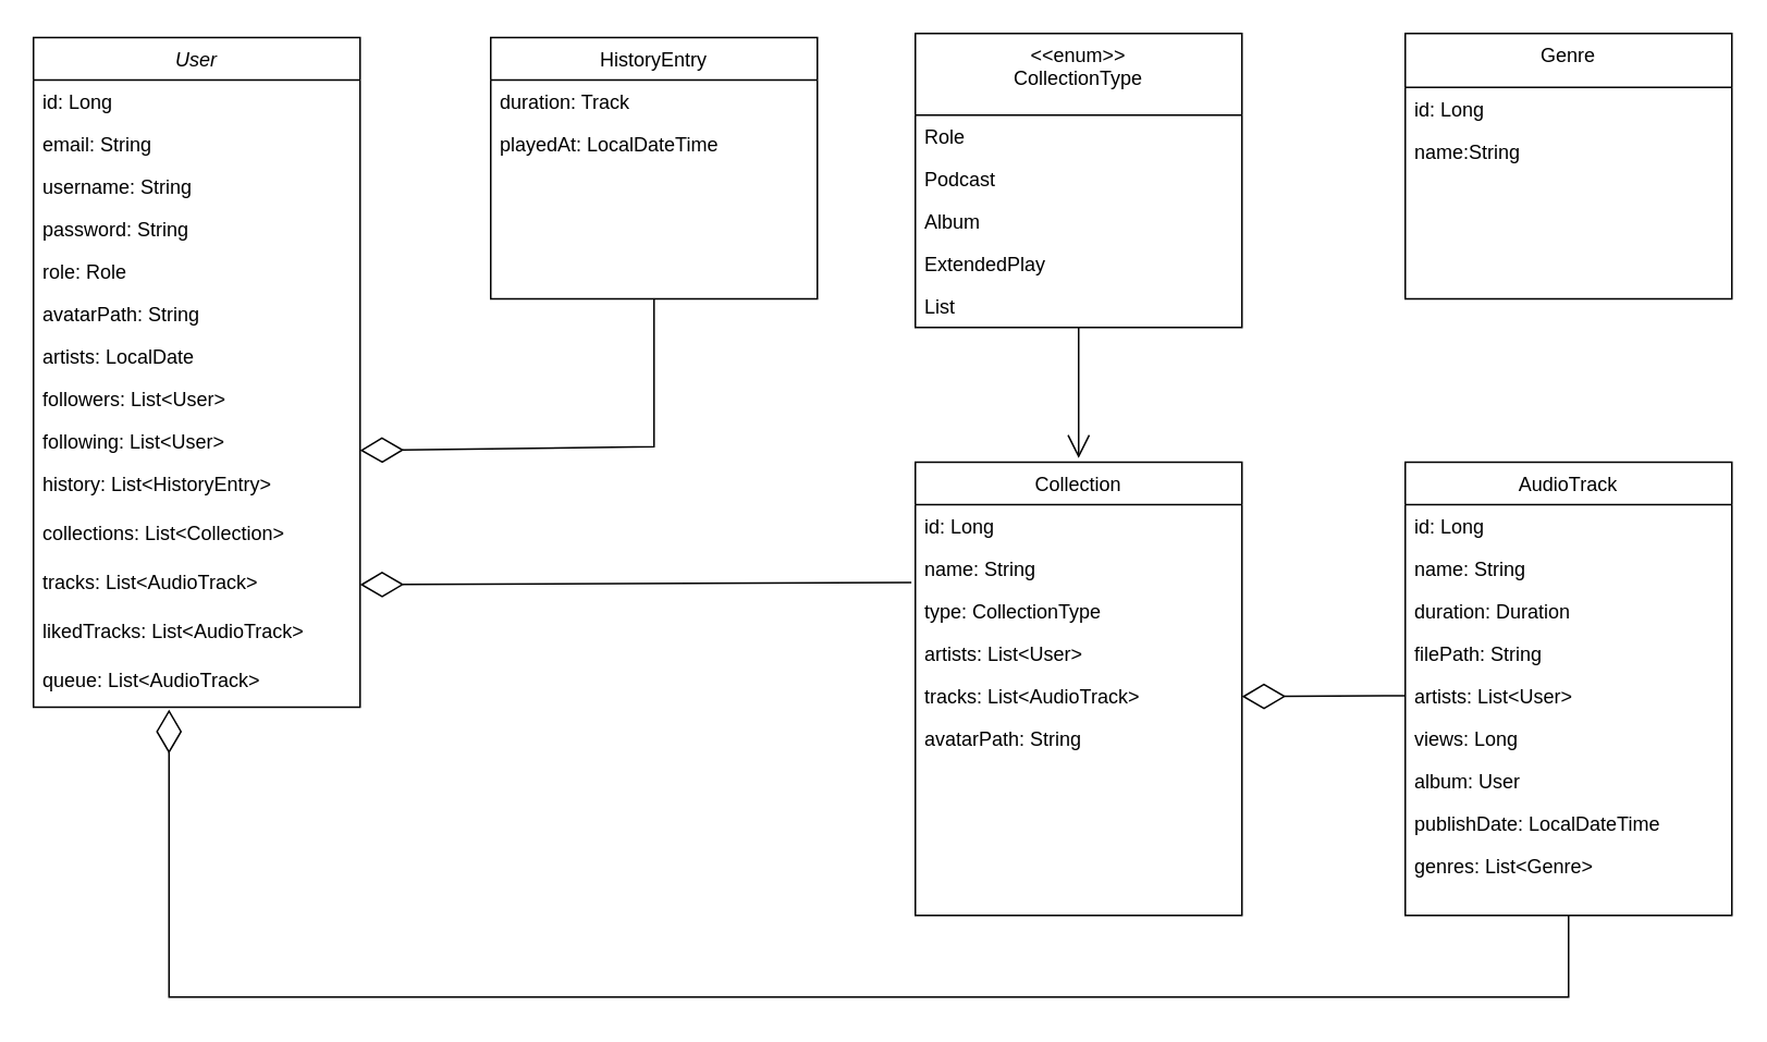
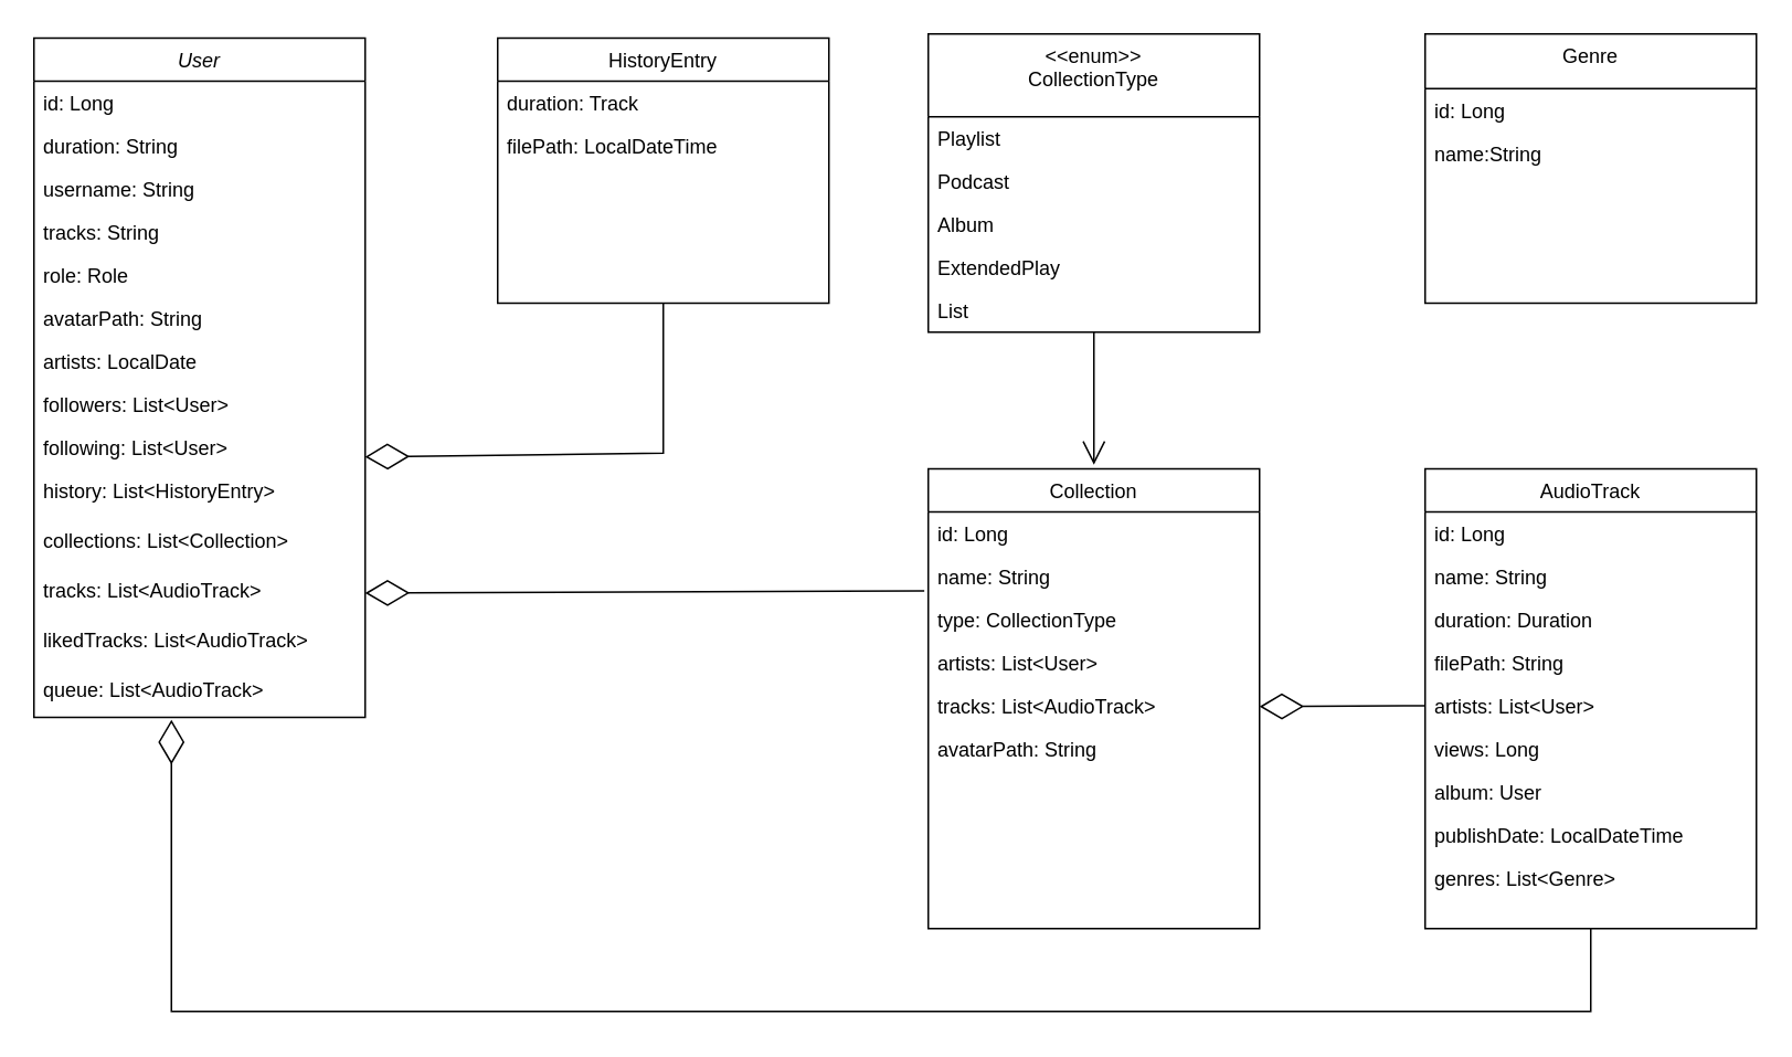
  <mxCell id="0" />
  <mxCell id="1" parent="0" />
  <mxCell id="2" value="User" style="swimlane;fontStyle=2;align=center;verticalAlign=top;childLayout=stackLayout;horizontal=1;startSize=26;horizontalStack=0;resizeParent=1;resizeLast=0;collapsible=1;marginBottom=0;rounded=0;shadow=0;strokeWidth=1;" parent="1" vertex="1"><mxGeometry x="20" y="22.5" width="200" height="410" as="geometry"><mxRectangle x="230" y="140" width="160" height="26" as="alternateBounds" /></mxGeometry></mxCell>
  <mxCell id="3" value="id: Long" style="text;align=left;verticalAlign=top;spacingLeft=4;spacingRight=4;overflow=hidden;rotatable=0;points=[[0,0.5],[1,0.5]];portConstraint=eastwest;" parent="2" vertex="1"><mxGeometry y="26" width="200" height="26" as="geometry" /></mxCell>
- <mxCell id="4" value="email: String" style="text;align=left;verticalAlign=top;spacingLeft=4;spacingRight=4;overflow=hidden;rotatable=0;points=[[0,0.5],[1,0.5]];portConstraint=eastwest;rounded=0;shadow=0;html=0;" parent="2" vertex="1"><mxGeometry y="52" width="200" height="26" as="geometry" /></mxCell>
+ <mxCell id="4" value="duration: String" style="text;align=left;verticalAlign=top;spacingLeft=4;spacingRight=4;overflow=hidden;rotatable=0;points=[[0,0.5],[1,0.5]];portConstraint=eastwest;rounded=0;shadow=0;html=0;" parent="2" vertex="1"><mxGeometry y="52" width="200" height="26" as="geometry" /></mxCell>
  <mxCell id="5" value="username: String" style="text;align=left;verticalAlign=top;spacingLeft=4;spacingRight=4;overflow=hidden;rotatable=0;points=[[0,0.5],[1,0.5]];portConstraint=eastwest;rounded=0;shadow=0;html=0;" parent="2" vertex="1"><mxGeometry y="78" width="200" height="26" as="geometry" /></mxCell>
- <mxCell id="6" value="password: String" style="text;align=left;verticalAlign=top;spacingLeft=4;spacingRight=4;overflow=hidden;rotatable=0;points=[[0,0.5],[1,0.5]];portConstraint=eastwest;rounded=0;shadow=0;html=0;" parent="2" vertex="1"><mxGeometry y="104" width="200" height="26" as="geometry" /></mxCell>
+ <mxCell id="6" value="tracks: String" style="text;align=left;verticalAlign=top;spacingLeft=4;spacingRight=4;overflow=hidden;rotatable=0;points=[[0,0.5],[1,0.5]];portConstraint=eastwest;rounded=0;shadow=0;html=0;" parent="2" vertex="1"><mxGeometry y="104" width="200" height="26" as="geometry" /></mxCell>
  <mxCell id="7" value="role: Role" style="text;align=left;verticalAlign=top;spacingLeft=4;spacingRight=4;overflow=hidden;rotatable=0;points=[[0,0.5],[1,0.5]];portConstraint=eastwest;rounded=0;shadow=0;html=0;" parent="2" vertex="1"><mxGeometry y="130" width="200" height="26" as="geometry" /></mxCell>
  <mxCell id="8" value="avatarPath: String" style="text;align=left;verticalAlign=top;spacingLeft=4;spacingRight=4;overflow=hidden;rotatable=0;points=[[0,0.5],[1,0.5]];portConstraint=eastwest;rounded=0;shadow=0;html=0;" parent="2" vertex="1"><mxGeometry y="156" width="200" height="26" as="geometry" /></mxCell>
  <mxCell id="9" value="artists: LocalDate" style="text;align=left;verticalAlign=top;spacingLeft=4;spacingRight=4;overflow=hidden;rotatable=0;points=[[0,0.5],[1,0.5]];portConstraint=eastwest;rounded=0;shadow=0;html=0;" parent="2" vertex="1"><mxGeometry y="182" width="200" height="26" as="geometry" /></mxCell>
  <mxCell id="10" value="followers: List&lt;User&gt;" style="text;align=left;verticalAlign=top;spacingLeft=4;spacingRight=4;overflow=hidden;rotatable=0;points=[[0,0.5],[1,0.5]];portConstraint=eastwest;rounded=0;shadow=0;html=0;" parent="2" vertex="1"><mxGeometry y="208" width="200" height="26" as="geometry" /></mxCell>
  <mxCell id="11" value="following: List&lt;User&gt;" style="text;align=left;verticalAlign=top;spacingLeft=4;spacingRight=4;overflow=hidden;rotatable=0;points=[[0,0.5],[1,0.5]];portConstraint=eastwest;rounded=0;shadow=0;html=0;" parent="2" vertex="1"><mxGeometry y="234" width="200" height="26" as="geometry" /></mxCell>
  <mxCell id="12" value="history: List&lt;HistoryEntry&gt;" style="text;align=left;verticalAlign=top;spacingLeft=4;spacingRight=4;overflow=hidden;rotatable=0;points=[[0,0.5],[1,0.5]];portConstraint=eastwest;rounded=0;shadow=0;html=0;" parent="2" vertex="1"><mxGeometry y="260" width="200" height="30" as="geometry" /></mxCell>
  <mxCell id="13" value="collections: List&lt;Collection&gt;" style="text;align=left;verticalAlign=top;spacingLeft=4;spacingRight=4;overflow=hidden;rotatable=0;points=[[0,0.5],[1,0.5]];portConstraint=eastwest;rounded=0;shadow=0;html=0;" parent="2" vertex="1"><mxGeometry y="290" width="200" height="30" as="geometry" /></mxCell>
  <mxCell id="14" value="tracks: List&lt;AudioTrack&gt;" style="text;align=left;verticalAlign=top;spacingLeft=4;spacingRight=4;overflow=hidden;rotatable=0;points=[[0,0.5],[1,0.5]];portConstraint=eastwest;rounded=0;shadow=0;html=0;" parent="2" vertex="1"><mxGeometry y="320" width="200" height="30" as="geometry" /></mxCell>
  <mxCell id="15" value="likedTracks: List&lt;AudioTrack&gt;" style="text;align=left;verticalAlign=top;spacingLeft=4;spacingRight=4;overflow=hidden;rotatable=0;points=[[0,0.5],[1,0.5]];portConstraint=eastwest;rounded=0;shadow=0;html=0;" parent="2" vertex="1"><mxGeometry y="350" width="200" height="30" as="geometry" /></mxCell>
  <mxCell id="16" value="queue: List&lt;AudioTrack&gt;" style="text;align=left;verticalAlign=top;spacingLeft=4;spacingRight=4;overflow=hidden;rotatable=0;points=[[0,0.5],[1,0.5]];portConstraint=eastwest;rounded=0;shadow=0;html=0;" vertex="1" parent="2"><mxGeometry y="380" width="200" height="30" as="geometry" /></mxCell>
  <mxCell id="17" value="Collection" style="swimlane;fontStyle=0;align=center;verticalAlign=top;childLayout=stackLayout;horizontal=1;startSize=26;horizontalStack=0;resizeParent=1;resizeLast=0;collapsible=1;marginBottom=0;rounded=0;shadow=0;strokeWidth=1;" parent="1" vertex="1"><mxGeometry x="560" y="282.5" width="200" height="277.5" as="geometry"><mxRectangle x="340" y="380" width="170" height="26" as="alternateBounds" /></mxGeometry></mxCell>
  <mxCell id="18" value="id: Long" style="text;align=left;verticalAlign=top;spacingLeft=4;spacingRight=4;overflow=hidden;rotatable=0;points=[[0,0.5],[1,0.5]];portConstraint=eastwest;" parent="17" vertex="1"><mxGeometry y="26" width="200" height="26" as="geometry" /></mxCell>
  <mxCell id="19" value="name: String" style="text;align=left;verticalAlign=top;spacingLeft=4;spacingRight=4;overflow=hidden;rotatable=0;points=[[0,0.5],[1,0.5]];portConstraint=eastwest;" parent="17" vertex="1"><mxGeometry y="52" width="200" height="26" as="geometry" /></mxCell>
  <mxCell id="20" value="type: CollectionType" style="text;align=left;verticalAlign=top;spacingLeft=4;spacingRight=4;overflow=hidden;rotatable=0;points=[[0,0.5],[1,0.5]];portConstraint=eastwest;" parent="17" vertex="1"><mxGeometry y="78" width="200" height="26" as="geometry" /></mxCell>
  <mxCell id="21" value="artists: List&lt;User&gt;" style="text;align=left;verticalAlign=top;spacingLeft=4;spacingRight=4;overflow=hidden;rotatable=0;points=[[0,0.5],[1,0.5]];portConstraint=eastwest;" parent="17" vertex="1"><mxGeometry y="104" width="200" height="26" as="geometry" /></mxCell>
  <mxCell id="22" value="tracks: List&lt;AudioTrack&gt;" style="text;align=left;verticalAlign=top;spacingLeft=4;spacingRight=4;overflow=hidden;rotatable=0;points=[[0,0.5],[1,0.5]];portConstraint=eastwest;" parent="17" vertex="1"><mxGeometry y="130" width="200" height="26" as="geometry" /></mxCell>
  <mxCell id="23" value="avatarPath: String" style="text;align=left;verticalAlign=top;spacingLeft=4;spacingRight=4;overflow=hidden;rotatable=0;points=[[0,0.5],[1,0.5]];portConstraint=eastwest;" parent="17" vertex="1"><mxGeometry y="156" width="200" height="26" as="geometry" /></mxCell>
  <mxCell id="24" value="AudioTrack" style="swimlane;fontStyle=0;align=center;verticalAlign=top;childLayout=stackLayout;horizontal=1;startSize=26;horizontalStack=0;resizeParent=1;resizeLast=0;collapsible=1;marginBottom=0;rounded=0;shadow=0;strokeWidth=1;flipH=0;flipV=0;" parent="1" vertex="1"><mxGeometry x="860" y="282.5" width="200" height="277.5" as="geometry"><mxRectangle x="340" y="380" width="170" height="26" as="alternateBounds" /></mxGeometry></mxCell>
  <mxCell id="25" value="id: Long" style="text;align=left;verticalAlign=top;spacingLeft=4;spacingRight=4;overflow=hidden;rotatable=0;points=[[0,0.5],[1,0.5]];portConstraint=eastwest;" parent="24" vertex="1"><mxGeometry y="26" width="200" height="26" as="geometry" /></mxCell>
  <mxCell id="26" value="name: String" style="text;align=left;verticalAlign=top;spacingLeft=4;spacingRight=4;overflow=hidden;rotatable=0;points=[[0,0.5],[1,0.5]];portConstraint=eastwest;" parent="24" vertex="1"><mxGeometry y="52" width="200" height="26" as="geometry" /></mxCell>
  <mxCell id="27" value="duration: Duration" style="text;align=left;verticalAlign=top;spacingLeft=4;spacingRight=4;overflow=hidden;rotatable=0;points=[[0,0.5],[1,0.5]];portConstraint=eastwest;" parent="24" vertex="1"><mxGeometry y="78" width="200" height="26" as="geometry" /></mxCell>
  <mxCell id="28" value="filePath: String" style="text;align=left;verticalAlign=top;spacingLeft=4;spacingRight=4;overflow=hidden;rotatable=0;points=[[0,0.5],[1,0.5]];portConstraint=eastwest;" parent="24" vertex="1"><mxGeometry y="104" width="200" height="26" as="geometry" /></mxCell>
  <mxCell id="29" value="artists: List&lt;User&gt;" style="text;align=left;verticalAlign=top;spacingLeft=4;spacingRight=4;overflow=hidden;rotatable=0;points=[[0,0.5],[1,0.5]];portConstraint=eastwest;" parent="24" vertex="1"><mxGeometry y="130" width="200" height="26" as="geometry" /></mxCell>
  <mxCell id="30" value="views: Long" style="text;align=left;verticalAlign=top;spacingLeft=4;spacingRight=4;overflow=hidden;rotatable=0;points=[[0,0.5],[1,0.5]];portConstraint=eastwest;" parent="24" vertex="1"><mxGeometry y="156" width="200" height="26" as="geometry" /></mxCell>
  <mxCell id="31" value="album: User" style="text;align=left;verticalAlign=top;spacingLeft=4;spacingRight=4;overflow=hidden;rotatable=0;points=[[0,0.5],[1,0.5]];portConstraint=eastwest;" parent="24" vertex="1"><mxGeometry y="182" width="200" height="26" as="geometry" /></mxCell>
  <mxCell id="32" value="publishDate: LocalDateTime" style="text;align=left;verticalAlign=top;spacingLeft=4;spacingRight=4;overflow=hidden;rotatable=0;points=[[0,0.5],[1,0.5]];portConstraint=eastwest;" parent="24" vertex="1"><mxGeometry y="208" width="200" height="26" as="geometry" /></mxCell>
  <mxCell id="33" value="genres: List&lt;Genre&gt;" style="text;align=left;verticalAlign=top;spacingLeft=4;spacingRight=4;overflow=hidden;rotatable=0;points=[[0,0.5],[1,0.5]];portConstraint=eastwest;" parent="24" vertex="1"><mxGeometry y="234" width="200" height="26" as="geometry" /></mxCell>
  <mxCell id="34" value="HistoryEntry" style="swimlane;fontStyle=0;align=center;verticalAlign=top;childLayout=stackLayout;horizontal=1;startSize=26;horizontalStack=0;resizeParent=1;resizeLast=0;collapsible=1;marginBottom=0;rounded=0;shadow=0;strokeWidth=1;" parent="1" vertex="1"><mxGeometry x="300" y="22.5" width="200" height="160" as="geometry"><mxRectangle x="340" y="380" width="170" height="26" as="alternateBounds" /></mxGeometry></mxCell>
  <mxCell id="35" value="duration: Track" style="text;align=left;verticalAlign=top;spacingLeft=4;spacingRight=4;overflow=hidden;rotatable=0;points=[[0,0.5],[1,0.5]];portConstraint=eastwest;" parent="34" vertex="1"><mxGeometry y="26" width="200" height="26" as="geometry" /></mxCell>
- <mxCell id="36" value="playedAt: LocalDateTime" style="text;align=left;verticalAlign=top;spacingLeft=4;spacingRight=4;overflow=hidden;rotatable=0;points=[[0,0.5],[1,0.5]];portConstraint=eastwest;" parent="34" vertex="1"><mxGeometry y="52" width="200" height="26" as="geometry" /></mxCell>
+ <mxCell id="36" value="filePath: LocalDateTime" style="text;align=left;verticalAlign=top;spacingLeft=4;spacingRight=4;overflow=hidden;rotatable=0;points=[[0,0.5],[1,0.5]];portConstraint=eastwest;" parent="34" vertex="1"><mxGeometry y="52" width="200" height="26" as="geometry" /></mxCell>
  <mxCell id="37" value="&lt;&lt;enum&gt;&gt;&#10;CollectionType" style="swimlane;fontStyle=0;align=center;verticalAlign=top;childLayout=stackLayout;horizontal=1;startSize=50;horizontalStack=0;resizeParent=1;resizeLast=0;collapsible=1;marginBottom=0;rounded=0;shadow=0;strokeWidth=1;" parent="1" vertex="1"><mxGeometry x="560" y="20" width="200" height="180" as="geometry"><mxRectangle x="360" y="410" width="170" height="26" as="alternateBounds" /></mxGeometry></mxCell>
- <mxCell id="38" value="Role" style="text;align=left;verticalAlign=top;spacingLeft=4;spacingRight=4;overflow=hidden;rotatable=0;points=[[0,0.5],[1,0.5]];portConstraint=eastwest;" parent="37" vertex="1"><mxGeometry y="50" width="200" height="26" as="geometry" /></mxCell>
+ <mxCell id="38" value="Playlist" style="text;align=left;verticalAlign=top;spacingLeft=4;spacingRight=4;overflow=hidden;rotatable=0;points=[[0,0.5],[1,0.5]];portConstraint=eastwest;" parent="37" vertex="1"><mxGeometry y="50" width="200" height="26" as="geometry" /></mxCell>
  <mxCell id="39" value="Podcast" style="text;align=left;verticalAlign=top;spacingLeft=4;spacingRight=4;overflow=hidden;rotatable=0;points=[[0,0.5],[1,0.5]];portConstraint=eastwest;" parent="37" vertex="1"><mxGeometry y="76" width="200" height="26" as="geometry" /></mxCell>
  <mxCell id="40" value="Album" style="text;align=left;verticalAlign=top;spacingLeft=4;spacingRight=4;overflow=hidden;rotatable=0;points=[[0,0.5],[1,0.5]];portConstraint=eastwest;" parent="37" vertex="1"><mxGeometry y="102" width="200" height="26" as="geometry" /></mxCell>
  <mxCell id="41" value="ExtendedPlay" style="text;align=left;verticalAlign=top;spacingLeft=4;spacingRight=4;overflow=hidden;rotatable=0;points=[[0,0.5],[1,0.5]];portConstraint=eastwest;" parent="37" vertex="1"><mxGeometry y="128" width="200" height="26" as="geometry" /></mxCell>
  <mxCell id="42" value="List" style="text;align=left;verticalAlign=top;spacingLeft=4;spacingRight=4;overflow=hidden;rotatable=0;points=[[0,0.5],[1,0.5]];portConstraint=eastwest;" parent="37" vertex="1"><mxGeometry y="154" width="200" height="26" as="geometry" /></mxCell>
  <mxCell id="43" value="Genre" style="swimlane;fontStyle=0;align=center;verticalAlign=top;childLayout=stackLayout;horizontal=1;startSize=33;horizontalStack=0;resizeParent=1;resizeLast=0;collapsible=1;marginBottom=0;rounded=0;shadow=0;strokeWidth=1;" parent="1" vertex="1"><mxGeometry x="860" y="20" width="200" height="162.5" as="geometry"><mxRectangle x="360" y="410" width="170" height="26" as="alternateBounds" /></mxGeometry></mxCell>
  <mxCell id="44" value="id: Long" style="text;align=left;verticalAlign=top;spacingLeft=4;spacingRight=4;overflow=hidden;rotatable=0;points=[[0,0.5],[1,0.5]];portConstraint=eastwest;" parent="43" vertex="1"><mxGeometry y="33" width="200" height="26" as="geometry" /></mxCell>
  <mxCell id="45" value="name:String" style="text;align=left;verticalAlign=top;spacingLeft=4;spacingRight=4;overflow=hidden;rotatable=0;points=[[0,0.5],[1,0.5]];portConstraint=eastwest;" parent="43" vertex="1"><mxGeometry y="59" width="200" height="26" as="geometry" /></mxCell>
  <mxCell id="46" value="" style="endArrow=open;endFill=1;endSize=12;html=1;rounded=0;exitX=0.5;exitY=1;exitDx=0;exitDy=0;" parent="1" source="37" edge="1"><mxGeometry width="160" relative="1" as="geometry"><mxPoint x="460" y="540" as="sourcePoint" /><mxPoint x="660" y="280" as="targetPoint" /></mxGeometry></mxCell>
  <mxCell id="47" value="" style="endArrow=diamondThin;endFill=0;endSize=24;html=1;rounded=0;exitX=0;exitY=0.5;exitDx=0;exitDy=0;" parent="1" source="29" edge="1"><mxGeometry width="160" relative="1" as="geometry"><mxPoint x="460" y="540" as="sourcePoint" /><mxPoint x="760" y="426" as="targetPoint" /><Array as="points" /></mxGeometry></mxCell>
  <mxCell id="48" value="" style="endArrow=diamondThin;endFill=0;endSize=24;html=1;rounded=0;exitX=0.5;exitY=1;exitDx=0;exitDy=0;entryX=1;entryY=0.724;entryDx=0;entryDy=0;entryPerimeter=0;" parent="1" source="34" target="11" edge="1"><mxGeometry width="160" relative="1" as="geometry"><mxPoint x="620" y="430" as="sourcePoint" /><mxPoint x="780" y="430" as="targetPoint" /><Array as="points"><mxPoint x="400" y="273" /></Array></mxGeometry></mxCell>
  <mxCell id="49" value="" style="endArrow=diamondThin;endFill=0;endSize=24;html=1;rounded=0;exitX=-0.012;exitY=0.833;exitDx=0;exitDy=0;entryX=1;entryY=0.5;entryDx=0;entryDy=0;exitPerimeter=0;" parent="1" source="19" target="14" edge="1"><mxGeometry width="160" relative="1" as="geometry"><mxPoint x="620" y="430" as="sourcePoint" /><mxPoint x="780" y="430" as="targetPoint" /></mxGeometry></mxCell>
  <mxCell id="50" value="" style="endArrow=diamondThin;endFill=0;endSize=24;html=1;rounded=0;exitX=0.5;exitY=1;exitDx=0;exitDy=0;entryX=0.415;entryY=1.05;entryDx=0;entryDy=0;entryPerimeter=0;" edge="1" parent="1" source="24" target="16"><mxGeometry width="160" relative="1" as="geometry"><mxPoint x="870" y="435.5" as="sourcePoint" /><mxPoint x="770" y="436" as="targetPoint" /><Array as="points"><mxPoint x="960" y="610" /><mxPoint x="103" y="610" /></Array></mxGeometry></mxCell>
